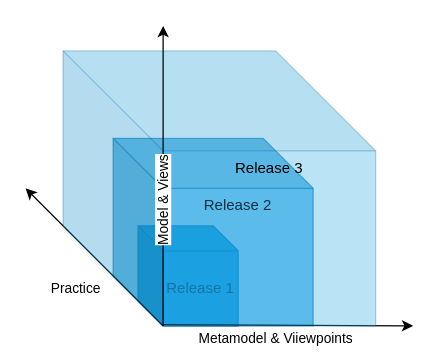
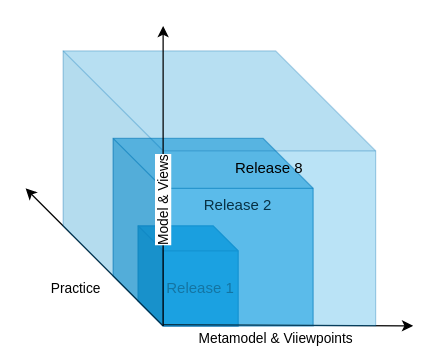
  <mxCell id="0" />
  <mxCell id="1" parent="0" />
  <mxCell id="2" value="Release 1" style="shape=cube;whiteSpace=wrap;html=1;boundedLbl=1;backgroundOutline=1;darkOpacity=0.05;darkOpacity2=0.1;size=20;fillColor=#1ba1e2;strokeColor=#006EAF;fontColor=#000000;" vertex="1" parent="1"><mxGeometry x="110" y="180" width="80" height="80" as="geometry" /></mxCell>
  <mxCell id="3" value="Release 2" style="shape=cube;whiteSpace=wrap;html=1;boundedLbl=1;backgroundOutline=1;darkOpacity=0.05;darkOpacity2=0.1;size=40;opacity=60;fillColor=#1ba1e2;strokeColor=#006EAF;fontColor=#000000;verticalAlign=top;" vertex="1" parent="1"><mxGeometry x="90" y="110" width="160" height="150" as="geometry" /></mxCell>
  <mxCell id="4" value="Metamodel &amp;amp; Viiewpoints" style="endArrow=classic;html=1;rounded=0;" edge="1" parent="1"><mxGeometry x="-0.1" y="-11" width="50" height="50" relative="1" as="geometry"><mxPoint x="130" y="259" as="sourcePoint" /><mxPoint x="330" y="260" as="targetPoint" /><mxPoint as="offset" /></mxGeometry></mxCell>
  <mxCell id="5" value="Practice" style="endArrow=classic;html=1;rounded=0;horizontal=1;" edge="1" parent="1"><mxGeometry x="-0.091" y="28" width="50" height="50" relative="1" as="geometry"><mxPoint x="130" y="260" as="sourcePoint" /><mxPoint x="20" y="150" as="targetPoint" /><mxPoint as="offset" /></mxGeometry></mxCell>
- <mxCell id="6" value="Release 3" style="shape=cube;whiteSpace=wrap;html=1;boundedLbl=1;backgroundOutline=1;darkOpacity=0.05;darkOpacity2=0.1;size=80;opacity=30;fillColor=#1ba1e2;strokeColor=#006EAF;fontColor=#000000;verticalAlign=top;" vertex="1" parent="1"><mxGeometry x="50" y="40" width="250" height="220" as="geometry" /></mxCell>
+ <mxCell id="6" value="Release 8" style="shape=cube;whiteSpace=wrap;html=1;boundedLbl=1;backgroundOutline=1;darkOpacity=0.05;darkOpacity2=0.1;size=80;opacity=30;fillColor=#1ba1e2;strokeColor=#006EAF;fontColor=#000000;verticalAlign=top;" vertex="1" parent="1"><mxGeometry x="50" y="40" width="250" height="220" as="geometry" /></mxCell>
  <mxCell id="7" value="Model &amp;amp; Views" style="endArrow=classic;html=1;rounded=0;horizontal=0;" edge="1" parent="1"><mxGeometry x="-0.167" width="50" height="50" relative="1" as="geometry"><mxPoint x="130" y="260" as="sourcePoint" /><mxPoint x="130" y="20" as="targetPoint" /><mxPoint as="offset" /></mxGeometry></mxCell>
